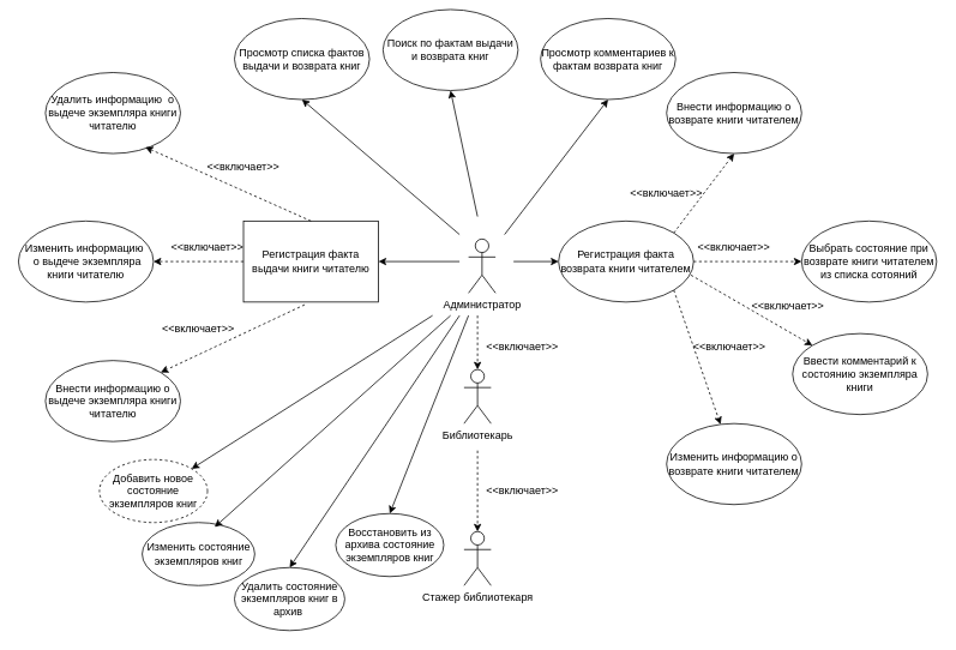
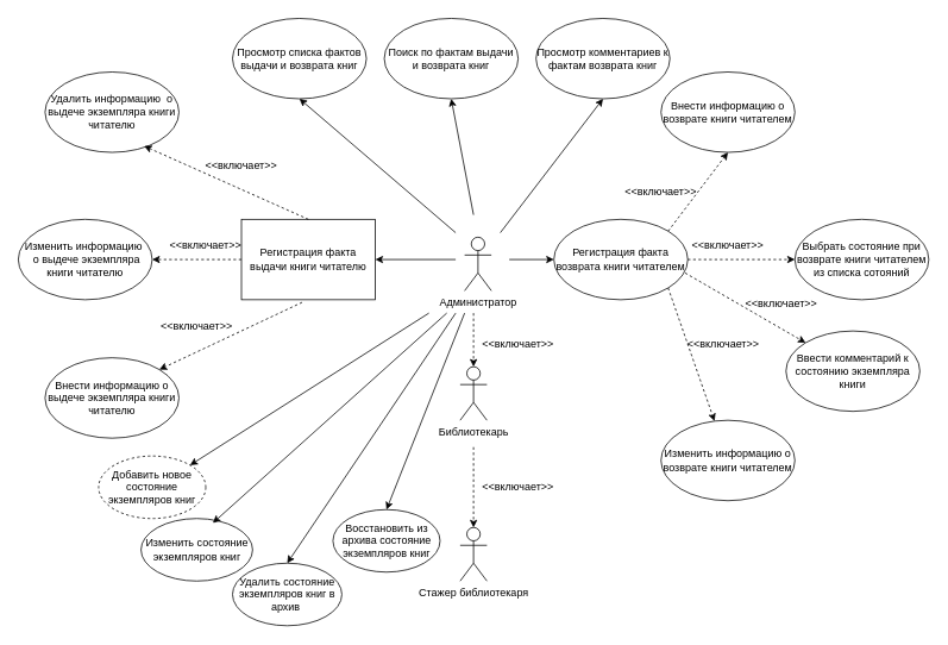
  <mxCell id="0" />
  <mxCell id="1" parent="0" />
  <mxCell id="2" value="Библиотекарь" style="shape=umlActor;verticalLabelPosition=bottom;verticalAlign=top;html=1;outlineConnect=0;" parent="1" vertex="1"><mxGeometry x="515" y="410" width="30" height="60" as="geometry" /></mxCell>
  <mxCell id="3" value="Стажер библиотекаря" style="shape=umlActor;verticalLabelPosition=bottom;verticalAlign=top;html=1;outlineConnect=0;" parent="1" vertex="1"><mxGeometry x="515" y="590" width="30" height="60" as="geometry" /></mxCell>
  <mxCell id="4" value="" style="endArrow=classic;html=1;rounded=0;entryX=0.5;entryY=0;entryDx=0;entryDy=0;entryPerimeter=0;dashed=1;" parent="1" target="3" edge="1"><mxGeometry width="50" height="50" relative="1" as="geometry"><mxPoint x="530" y="500" as="sourcePoint" /><mxPoint x="615" y="480" as="targetPoint" /></mxGeometry></mxCell>
  <mxCell id="5" value="&amp;lt;&amp;lt;включает&amp;gt;&amp;gt;" style="text;html=1;align=center;verticalAlign=middle;whiteSpace=wrap;rounded=0;" parent="1" vertex="1"><mxGeometry x="550" y="530" width="60" height="30" as="geometry" /></mxCell>
  <mxCell id="6" value="Внести информацию о возврате книги читателем" style="ellipse;whiteSpace=wrap;html=1;" parent="1" vertex="1"><mxGeometry x="740" y="80" width="150" height="90" as="geometry" /></mxCell>
  <mxCell id="7" value="Внести информацию о выдече экземпляра книги читателю" style="ellipse;whiteSpace=wrap;html=1;" parent="1" vertex="1"><mxGeometry x="50" y="400" width="150" height="90" as="geometry" /></mxCell>
  <mxCell id="8" value="Изменить информацию&amp;nbsp; &amp;nbsp;о выдече экземпляра книги читателю" style="ellipse;whiteSpace=wrap;html=1;" parent="1" vertex="1"><mxGeometry x="20" y="245" width="150" height="90" as="geometry" /></mxCell>
  <mxCell id="9" value="Удалить информацию&amp;nbsp; о выдече экземпляра книги читателю" style="ellipse;whiteSpace=wrap;html=1;" parent="1" vertex="1"><mxGeometry x="50" y="80" width="150" height="90" as="geometry" /></mxCell>
  <mxCell id="10" value="Изменить информацию о возврате книги читателем" style="ellipse;whiteSpace=wrap;html=1;" parent="1" vertex="1"><mxGeometry x="740" y="470" width="150" height="90" as="geometry" /></mxCell>
  <mxCell id="11" value="Выбрать состояние при возврате книги читателем из списка сотояний" style="ellipse;whiteSpace=wrap;html=1;" parent="1" vertex="1"><mxGeometry x="890" y="245" width="150" height="90" as="geometry" /></mxCell>
  <mxCell id="12" value="Ввести комментарий к состоянию экземпляра книги" style="ellipse;whiteSpace=wrap;html=1;" parent="1" vertex="1"><mxGeometry x="880" y="370" width="150" height="90" as="geometry" /></mxCell>
  <mxCell id="13" value="Регистрация факта выдачи книги читателю" style="whiteSpace=wrap;html=1;rounded=0;" parent="1" vertex="1"><mxGeometry x="270" y="245" width="150" height="90" as="geometry" /></mxCell>
  <mxCell id="14" value="" style="endArrow=classic;html=1;rounded=0;entryX=1;entryY=0;entryDx=0;entryDy=0;dashed=1;exitX=0.453;exitY=1.033;exitDx=0;exitDy=0;exitPerimeter=0;" parent="1" source="13" target="7" edge="1"><mxGeometry width="50" height="50" relative="1" as="geometry"><mxPoint x="150" y="265" as="sourcePoint" /><mxPoint x="150" y="385" as="targetPoint" /></mxGeometry></mxCell>
  <mxCell id="15" value="" style="endArrow=classic;html=1;rounded=0;entryX=0.74;entryY=0.922;entryDx=0;entryDy=0;dashed=1;exitX=0.5;exitY=0;exitDx=0;exitDy=0;entryPerimeter=0;" parent="1" source="13" target="9" edge="1"><mxGeometry width="50" height="50" relative="1" as="geometry"><mxPoint x="285" y="239" as="sourcePoint" /><mxPoint x="345" y="155" as="targetPoint" /></mxGeometry></mxCell>
  <mxCell id="16" value="&amp;lt;&amp;lt;включает&amp;gt;&amp;gt;" style="text;html=1;align=center;verticalAlign=middle;whiteSpace=wrap;rounded=0;" parent="1" vertex="1"><mxGeometry x="190" y="350" width="60" height="30" as="geometry" /></mxCell>
  <mxCell id="17" value="&amp;lt;&amp;lt;включает&amp;gt;&amp;gt;" style="text;html=1;align=center;verticalAlign=middle;whiteSpace=wrap;rounded=0;" parent="1" vertex="1"><mxGeometry x="200" y="260" width="60" height="30" as="geometry" /></mxCell>
  <mxCell id="18" value="&amp;lt;&amp;lt;включает&amp;gt;&amp;gt;" style="text;html=1;align=center;verticalAlign=middle;whiteSpace=wrap;rounded=0;" parent="1" vertex="1"><mxGeometry x="240" y="170" width="60" height="30" as="geometry" /></mxCell>
  <mxCell id="19" value="Регистрация факта возврата книги читателем" style="ellipse;whiteSpace=wrap;html=1;" parent="1" vertex="1"><mxGeometry x="620" y="245" width="150" height="90" as="geometry" /></mxCell>
  <mxCell id="20" value="Администратор" style="shape=umlActor;verticalLabelPosition=bottom;verticalAlign=top;html=1;outlineConnect=0;" parent="1" vertex="1"><mxGeometry x="520" y="265" width="30" height="60" as="geometry" /></mxCell>
  <mxCell id="21" value="" style="endArrow=classic;html=1;rounded=0;entryX=0.5;entryY=0;entryDx=0;entryDy=0;entryPerimeter=0;dashed=1;" parent="1" target="2" edge="1"><mxGeometry width="50" height="50" relative="1" as="geometry"><mxPoint x="530" y="350" as="sourcePoint" /><mxPoint x="610" y="500" as="targetPoint" /></mxGeometry></mxCell>
  <mxCell id="22" value="&amp;lt;&amp;lt;включает&amp;gt;&amp;gt;" style="text;html=1;align=center;verticalAlign=middle;whiteSpace=wrap;rounded=0;" parent="1" vertex="1"><mxGeometry x="550" y="370" width="60" height="30" as="geometry" /></mxCell>
  <mxCell id="23" value="" style="endArrow=classic;html=1;rounded=0;entryX=0;entryY=0.5;entryDx=0;entryDy=0;" parent="1" target="19" edge="1"><mxGeometry width="50" height="50" relative="1" as="geometry"><mxPoint x="570" y="290" as="sourcePoint" /><mxPoint x="715" y="85" as="targetPoint" /></mxGeometry></mxCell>
  <mxCell id="24" value="" style="endArrow=classic;html=1;rounded=0;entryX=1;entryY=0.5;entryDx=0;entryDy=0;" parent="1" target="13" edge="1"><mxGeometry width="50" height="50" relative="1" as="geometry"><mxPoint x="510" y="290" as="sourcePoint" /><mxPoint x="570" y="325" as="targetPoint" /></mxGeometry></mxCell>
  <mxCell id="25" value="" style="endArrow=classic;html=1;rounded=0;entryX=0.5;entryY=1;entryDx=0;entryDy=0;dashed=1;exitX=1;exitY=0;exitDx=0;exitDy=0;" parent="1" source="19" target="6" edge="1"><mxGeometry width="50" height="50" relative="1" as="geometry"><mxPoint x="660" y="200" as="sourcePoint" /><mxPoint x="573" y="107" as="targetPoint" /></mxGeometry></mxCell>
  <mxCell id="26" value="" style="endArrow=classic;html=1;rounded=0;entryX=0;entryY=0.5;entryDx=0;entryDy=0;dashed=1;exitX=1;exitY=0.5;exitDx=0;exitDy=0;" parent="1" source="19" target="11" edge="1"><mxGeometry width="50" height="50" relative="1" as="geometry"><mxPoint x="820" y="320" as="sourcePoint" /><mxPoint x="897" y="207" as="targetPoint" /></mxGeometry></mxCell>
  <mxCell id="27" value="" style="endArrow=classic;html=1;rounded=0;dashed=1;exitX=1;exitY=1;exitDx=0;exitDy=0;" parent="1" source="19" target="10" edge="1"><mxGeometry width="50" height="50" relative="1" as="geometry"><mxPoint x="780" y="400" as="sourcePoint" /><mxPoint x="910" y="390" as="targetPoint" /></mxGeometry></mxCell>
  <mxCell id="28" value="&amp;lt;&amp;lt;включает&amp;gt;&amp;gt;" style="text;html=1;align=center;verticalAlign=middle;whiteSpace=wrap;rounded=0;" parent="1" vertex="1"><mxGeometry x="710" y="200" width="60" height="30" as="geometry" /></mxCell>
  <mxCell id="29" value="&amp;lt;&amp;lt;включает&amp;gt;&amp;gt;" style="text;html=1;align=center;verticalAlign=middle;whiteSpace=wrap;rounded=0;" parent="1" vertex="1"><mxGeometry x="785" y="260" width="60" height="30" as="geometry" /></mxCell>
  <mxCell id="30" value="&amp;lt;&amp;lt;включает&amp;gt;&amp;gt;" style="text;html=1;align=center;verticalAlign=middle;whiteSpace=wrap;rounded=0;" parent="1" vertex="1"><mxGeometry x="780" y="370" width="60" height="30" as="geometry" /></mxCell>
  <mxCell id="31" value="" style="endArrow=classic;html=1;rounded=0;entryX=1;entryY=0.5;entryDx=0;entryDy=0;dashed=1;exitX=0;exitY=0.5;exitDx=0;exitDy=0;" parent="1" source="13" target="8" edge="1"><mxGeometry width="50" height="50" relative="1" as="geometry"><mxPoint x="190" y="230" as="sourcePoint" /><mxPoint x="87" y="314" as="targetPoint" /></mxGeometry></mxCell>
  <mxCell id="32" value="" style="endArrow=classic;html=1;rounded=0;entryX=0;entryY=0;entryDx=0;entryDy=0;dashed=1;exitX=0.98;exitY=0.667;exitDx=0;exitDy=0;exitPerimeter=0;" parent="1" source="19" target="12" edge="1"><mxGeometry width="50" height="50" relative="1" as="geometry"><mxPoint x="840" y="340" as="sourcePoint" /><mxPoint x="960" y="340" as="targetPoint" /></mxGeometry></mxCell>
  <mxCell id="33" value="&amp;lt;&amp;lt;включает&amp;gt;&amp;gt;" style="text;html=1;align=center;verticalAlign=middle;whiteSpace=wrap;rounded=0;" parent="1" vertex="1"><mxGeometry x="845" y="325" width="60" height="30" as="geometry" /></mxCell>
  <mxCell id="34" value="Просмотр списка фактов выдачи и возврата книг" style="ellipse;whiteSpace=wrap;html=1;" parent="1" vertex="1"><mxGeometry x="260" y="20" width="150" height="90" as="geometry" /></mxCell>
- <mxCell id="35" value="Поиск по фактам выдачи и возврата книг" style="ellipse;whiteSpace=wrap;html=1;" parent="1" vertex="1"><mxGeometry x="425" y="10" width="150" height="90" as="geometry" /></mxCell>
+ <mxCell id="35" value="Поиск по фактам выдачи и возврата книг" style="ellipse;whiteSpace=wrap;html=1;" parent="1" vertex="1"><mxGeometry x="430" y="20" width="150" height="90" as="geometry" /></mxCell>
  <mxCell id="36" value="Просмотр комментариев к фактам возврата книг" style="ellipse;whiteSpace=wrap;html=1;" parent="1" vertex="1"><mxGeometry x="600" y="20" width="150" height="90" as="geometry" /></mxCell>
  <mxCell id="37" value="" style="endArrow=classic;startArrow=none;html=1;rounded=0;entryX=0.5;entryY=1;entryDx=0;entryDy=0;startFill=0;" parent="1" target="34" edge="1"><mxGeometry width="50" height="50" relative="1" as="geometry"><mxPoint x="510" y="260" as="sourcePoint" /><mxPoint x="580" y="290" as="targetPoint" /></mxGeometry></mxCell>
  <mxCell id="38" value="" style="endArrow=classic;html=1;rounded=0;entryX=0.5;entryY=1;entryDx=0;entryDy=0;" parent="1" target="35" edge="1"><mxGeometry width="50" height="50" relative="1" as="geometry"><mxPoint x="530" y="240" as="sourcePoint" /><mxPoint x="580" y="290" as="targetPoint" /></mxGeometry></mxCell>
  <mxCell id="39" value="" style="endArrow=classic;html=1;rounded=0;entryX=0.5;entryY=1;entryDx=0;entryDy=0;" parent="1" target="36" edge="1"><mxGeometry width="50" height="50" relative="1" as="geometry"><mxPoint x="560" y="260" as="sourcePoint" /><mxPoint x="580" y="290" as="targetPoint" /></mxGeometry></mxCell>
  <mxCell id="40" value="Добавить новое состояние экземпляров книг" style="ellipse;whiteSpace=wrap;html=1;dashed=1;" vertex="1" parent="1"><mxGeometry x="110" y="510" width="120" height="70" as="geometry" /></mxCell>
  <mxCell id="41" value="Изменить состояние экземпляров книг" style="ellipse;whiteSpace=wrap;html=1;" vertex="1" parent="1"><mxGeometry x="157.5" y="580" width="125" height="70" as="geometry" /></mxCell>
  <mxCell id="42" value="Удалить состояние экземпляров книг в архив&amp;nbsp;" style="ellipse;whiteSpace=wrap;html=1;" vertex="1" parent="1"><mxGeometry x="260" y="630" width="122.5" height="70" as="geometry" /></mxCell>
  <mxCell id="43" value="Восстановить из архива состояние экземпляров книг" style="ellipse;whiteSpace=wrap;html=1;" vertex="1" parent="1"><mxGeometry x="372.5" y="570" width="120" height="70" as="geometry" /></mxCell>
  <mxCell id="44" value="" style="endArrow=classic;html=1;rounded=0;entryX=1;entryY=0;entryDx=0;entryDy=0;" edge="1" parent="1" target="40"><mxGeometry width="50" height="50" relative="1" as="geometry"><mxPoint x="480" y="350" as="sourcePoint" /><mxPoint x="580" y="390" as="targetPoint" /></mxGeometry></mxCell>
  <mxCell id="45" value="" style="endArrow=classic;html=1;rounded=0;entryX=0.644;entryY=0.071;entryDx=0;entryDy=0;entryPerimeter=0;" edge="1" parent="1" target="41"><mxGeometry width="50" height="50" relative="1" as="geometry"><mxPoint x="500" y="350" as="sourcePoint" /><mxPoint x="580" y="390" as="targetPoint" /></mxGeometry></mxCell>
  <mxCell id="46" value="" style="endArrow=classic;html=1;rounded=0;entryX=0.5;entryY=0;entryDx=0;entryDy=0;" edge="1" parent="1" target="42"><mxGeometry width="50" height="50" relative="1" as="geometry"><mxPoint x="510" y="350" as="sourcePoint" /><mxPoint x="580" y="390" as="targetPoint" /></mxGeometry></mxCell>
  <mxCell id="47" value="" style="endArrow=classic;html=1;rounded=0;entryX=0.5;entryY=0;entryDx=0;entryDy=0;" edge="1" parent="1" target="43"><mxGeometry width="50" height="50" relative="1" as="geometry"><mxPoint x="520" y="350" as="sourcePoint" /><mxPoint x="580" y="390" as="targetPoint" /></mxGeometry></mxCell>
